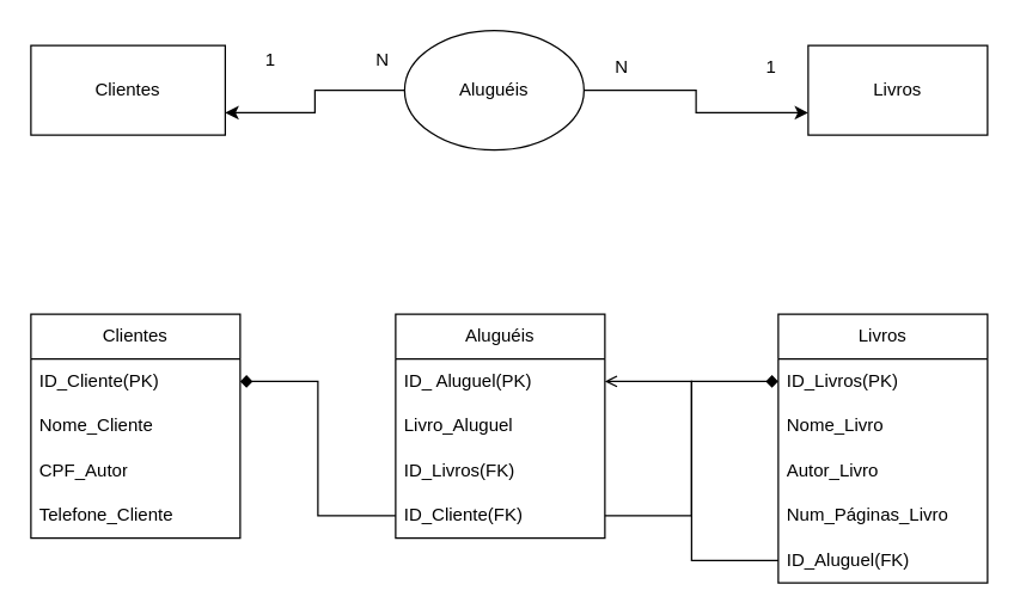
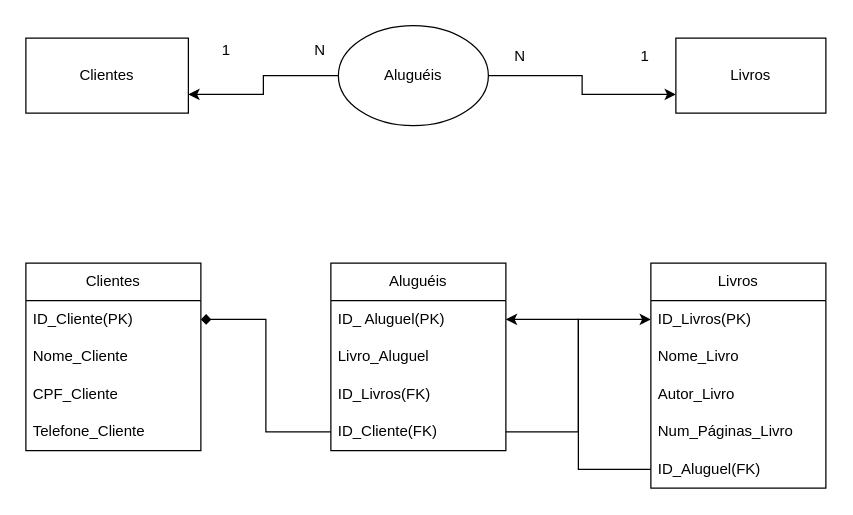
  <mxCell id="0" />
  <mxCell id="1" parent="0" />
  <mxCell id="2" value="Clientes" style="rounded=0;whiteSpace=wrap;html=1;" vertex="1" parent="1"><mxGeometry x="20" y="30" width="130" height="60" as="geometry" /></mxCell>
  <mxCell id="3" style="edgeStyle=orthogonalEdgeStyle;rounded=0;orthogonalLoop=1;jettySize=auto;html=1;exitX=0;exitY=0.5;exitDx=0;exitDy=0;entryX=1;entryY=0.75;entryDx=0;entryDy=0;" edge="1" parent="1" source="5" target="2"><mxGeometry relative="1" as="geometry" /></mxCell>
  <mxCell id="4" style="edgeStyle=orthogonalEdgeStyle;rounded=0;orthogonalLoop=1;jettySize=auto;html=1;exitX=1;exitY=0.5;exitDx=0;exitDy=0;entryX=0;entryY=0.75;entryDx=0;entryDy=0;" edge="1" parent="1" source="5" target="6"><mxGeometry relative="1" as="geometry" /></mxCell>
  <mxCell id="5" value="Aluguéis" style="ellipse;whiteSpace=wrap;html=1;" vertex="1" parent="1"><mxGeometry x="270" y="20" width="120" height="80" as="geometry" /></mxCell>
  <mxCell id="6" value="Livros" style="rounded=0;whiteSpace=wrap;html=1;" vertex="1" parent="1"><mxGeometry x="540" y="30" width="120" height="60" as="geometry" /></mxCell>
  <mxCell id="7" value="Clientes" style="swimlane;fontStyle=0;childLayout=stackLayout;horizontal=1;startSize=30;horizontalStack=0;resizeParent=1;resizeParentMax=0;resizeLast=0;collapsible=1;marginBottom=0;whiteSpace=wrap;html=1;" vertex="1" parent="1"><mxGeometry x="20" y="210" width="140" height="150" as="geometry"><mxRectangle x="20" y="240" width="80" height="30" as="alternateBounds" /></mxGeometry></mxCell>
  <mxCell id="8" value="ID_Cliente(PK)" style="text;strokeColor=none;fillColor=none;align=left;verticalAlign=middle;spacingLeft=4;spacingRight=4;overflow=hidden;points=[[0,0.5],[1,0.5]];portConstraint=eastwest;rotatable=0;whiteSpace=wrap;html=1;" vertex="1" parent="7"><mxGeometry y="30" width="140" height="30" as="geometry" /></mxCell>
  <mxCell id="9" value="Nome_Cliente" style="text;strokeColor=none;fillColor=none;align=left;verticalAlign=middle;spacingLeft=4;spacingRight=4;overflow=hidden;points=[[0,0.5],[1,0.5]];portConstraint=eastwest;rotatable=0;whiteSpace=wrap;html=1;" vertex="1" parent="7"><mxGeometry y="60" width="140" height="30" as="geometry" /></mxCell>
- <mxCell id="10" value="CPF_Autor" style="text;strokeColor=none;fillColor=none;align=left;verticalAlign=middle;spacingLeft=4;spacingRight=4;overflow=hidden;points=[[0,0.5],[1,0.5]];portConstraint=eastwest;rotatable=0;whiteSpace=wrap;html=1;" vertex="1" parent="7"><mxGeometry y="90" width="140" height="30" as="geometry" /></mxCell>
+ <mxCell id="10" value="CPF_Cliente" style="text;strokeColor=none;fillColor=none;align=left;verticalAlign=middle;spacingLeft=4;spacingRight=4;overflow=hidden;points=[[0,0.5],[1,0.5]];portConstraint=eastwest;rotatable=0;whiteSpace=wrap;html=1;" vertex="1" parent="7"><mxGeometry y="90" width="140" height="30" as="geometry" /></mxCell>
  <mxCell id="11" value="Telefone_Cliente" style="text;strokeColor=none;fillColor=none;align=left;verticalAlign=middle;spacingLeft=4;spacingRight=4;overflow=hidden;points=[[0,0.5],[1,0.5]];portConstraint=eastwest;rotatable=0;whiteSpace=wrap;html=1;" vertex="1" parent="7"><mxGeometry y="120" width="140" height="30" as="geometry" /></mxCell>
  <mxCell id="12" value="Aluguéis" style="swimlane;fontStyle=0;childLayout=stackLayout;horizontal=1;startSize=30;horizontalStack=0;resizeParent=1;resizeParentMax=0;resizeLast=0;collapsible=1;marginBottom=0;whiteSpace=wrap;html=1;" vertex="1" parent="1"><mxGeometry x="264" y="210" width="140" height="150" as="geometry" /></mxCell>
  <mxCell id="13" value="ID_ Aluguel(PK)" style="text;strokeColor=none;fillColor=none;align=left;verticalAlign=middle;spacingLeft=4;spacingRight=4;overflow=hidden;points=[[0,0.5],[1,0.5]];portConstraint=eastwest;rotatable=0;whiteSpace=wrap;html=1;" vertex="1" parent="12"><mxGeometry y="30" width="140" height="30" as="geometry" /></mxCell>
  <mxCell id="14" value="Livro_Aluguel" style="text;strokeColor=none;fillColor=none;align=left;verticalAlign=middle;spacingLeft=4;spacingRight=4;overflow=hidden;points=[[0,0.5],[1,0.5]];portConstraint=eastwest;rotatable=0;whiteSpace=wrap;html=1;" vertex="1" parent="12"><mxGeometry y="60" width="140" height="30" as="geometry" /></mxCell>
  <mxCell id="15" value="ID_Livros(FK)" style="text;strokeColor=none;fillColor=none;align=left;verticalAlign=middle;spacingLeft=4;spacingRight=4;overflow=hidden;points=[[0,0.5],[1,0.5]];portConstraint=eastwest;rotatable=0;whiteSpace=wrap;html=1;" vertex="1" parent="12"><mxGeometry y="90" width="140" height="30" as="geometry" /></mxCell>
  <mxCell id="16" value="ID_Cliente(FK)" style="text;strokeColor=none;fillColor=none;align=left;verticalAlign=middle;spacingLeft=4;spacingRight=4;overflow=hidden;points=[[0,0.5],[1,0.5]];portConstraint=eastwest;rotatable=0;whiteSpace=wrap;html=1;" vertex="1" parent="12"><mxGeometry y="120" width="140" height="30" as="geometry" /></mxCell>
  <mxCell id="17" value="Livros" style="swimlane;fontStyle=0;childLayout=stackLayout;horizontal=1;startSize=30;horizontalStack=0;resizeParent=1;resizeParentMax=0;resizeLast=0;collapsible=1;marginBottom=0;whiteSpace=wrap;html=1;" vertex="1" parent="1"><mxGeometry x="520" y="210" width="140" height="180" as="geometry" /></mxCell>
  <mxCell id="18" value="ID_Livros(PK)" style="text;strokeColor=none;fillColor=none;align=left;verticalAlign=middle;spacingLeft=4;spacingRight=4;overflow=hidden;points=[[0,0.5],[1,0.5]];portConstraint=eastwest;rotatable=0;whiteSpace=wrap;html=1;" vertex="1" parent="17"><mxGeometry y="30" width="140" height="30" as="geometry" /></mxCell>
  <mxCell id="19" value="Nome_Livro" style="text;strokeColor=none;fillColor=none;align=left;verticalAlign=middle;spacingLeft=4;spacingRight=4;overflow=hidden;points=[[0,0.5],[1,0.5]];portConstraint=eastwest;rotatable=0;whiteSpace=wrap;html=1;" vertex="1" parent="17"><mxGeometry y="60" width="140" height="30" as="geometry" /></mxCell>
  <mxCell id="20" value="Autor_Livro" style="text;strokeColor=none;fillColor=none;align=left;verticalAlign=middle;spacingLeft=4;spacingRight=4;overflow=hidden;points=[[0,0.5],[1,0.5]];portConstraint=eastwest;rotatable=0;whiteSpace=wrap;html=1;" vertex="1" parent="17"><mxGeometry y="90" width="140" height="30" as="geometry" /></mxCell>
  <mxCell id="21" value="Num_Páginas_Livro" style="text;strokeColor=none;fillColor=none;align=left;verticalAlign=middle;spacingLeft=4;spacingRight=4;overflow=hidden;points=[[0,0.5],[1,0.5]];portConstraint=eastwest;rotatable=0;whiteSpace=wrap;html=1;" vertex="1" parent="17"><mxGeometry y="120" width="140" height="30" as="geometry" /></mxCell>
  <mxCell id="22" value="ID_Aluguel(FK)" style="text;strokeColor=none;fillColor=none;align=left;verticalAlign=middle;spacingLeft=4;spacingRight=4;overflow=hidden;points=[[0,0.5],[1,0.5]];portConstraint=eastwest;rotatable=0;whiteSpace=wrap;html=1;" vertex="1" parent="17"><mxGeometry y="150" width="140" height="30" as="geometry" /></mxCell>
  <mxCell id="23" value="1" style="text;html=1;align=center;verticalAlign=middle;resizable=0;points=[];autosize=1;strokeColor=none;fillColor=none;" vertex="1" parent="1"><mxGeometry x="165" y="25" width="30" height="30" as="geometry" /></mxCell>
  <mxCell id="24" value="1" style="text;html=1;align=center;verticalAlign=middle;resizable=0;points=[];autosize=1;strokeColor=none;fillColor=none;" vertex="1" parent="1"><mxGeometry x="500" y="30" width="30" height="30" as="geometry" /></mxCell>
  <mxCell id="25" value="N" style="text;html=1;align=center;verticalAlign=middle;resizable=0;points=[];autosize=1;strokeColor=none;fillColor=none;" vertex="1" parent="1"><mxGeometry x="400" y="30" width="30" height="30" as="geometry" /></mxCell>
  <mxCell id="26" value="N" style="text;html=1;align=center;verticalAlign=middle;resizable=0;points=[];autosize=1;strokeColor=none;fillColor=none;" vertex="1" parent="1"><mxGeometry x="240" y="25" width="30" height="30" as="geometry" /></mxCell>
- <mxCell id="27" style="edgeStyle=orthogonalEdgeStyle;rounded=0;orthogonalLoop=1;jettySize=auto;html=1;exitX=1;exitY=0.5;exitDx=0;exitDy=0;entryX=0;entryY=0.5;entryDx=0;entryDy=0;endArrow=diamond;" edge="1" parent="1" source="16" target="18"><mxGeometry relative="1" as="geometry"><mxPoint x="420" y="360" as="targetPoint" /></mxGeometry></mxCell>
- <mxCell id="28" style="edgeStyle=orthogonalEdgeStyle;rounded=0;orthogonalLoop=1;jettySize=auto;html=1;exitX=0;exitY=0.5;exitDx=0;exitDy=0;endArrow=open;" edge="1" parent="1" source="22" target="13"><mxGeometry relative="1" as="geometry" /></mxCell>
+ <mxCell id="27" style="edgeStyle=orthogonalEdgeStyle;rounded=0;orthogonalLoop=1;jettySize=auto;html=1;exitX=1;exitY=0.5;exitDx=0;exitDy=0;entryX=0;entryY=0.5;entryDx=0;entryDy=0;" edge="1" parent="1" source="16" target="18"><mxGeometry relative="1" as="geometry"><mxPoint x="420" y="360" as="targetPoint" /></mxGeometry></mxCell>
+ <mxCell id="28" style="edgeStyle=orthogonalEdgeStyle;rounded=0;orthogonalLoop=1;jettySize=auto;html=1;exitX=0;exitY=0.5;exitDx=0;exitDy=0;" edge="1" parent="1" source="22" target="13"><mxGeometry relative="1" as="geometry" /></mxCell>
  <mxCell id="29" style="edgeStyle=orthogonalEdgeStyle;rounded=0;orthogonalLoop=1;jettySize=auto;html=1;exitX=0;exitY=0.5;exitDx=0;exitDy=0;entryX=1;entryY=0.5;entryDx=0;entryDy=0;endArrow=diamond;" edge="1" parent="1" source="16" target="8"><mxGeometry relative="1" as="geometry" /></mxCell>
